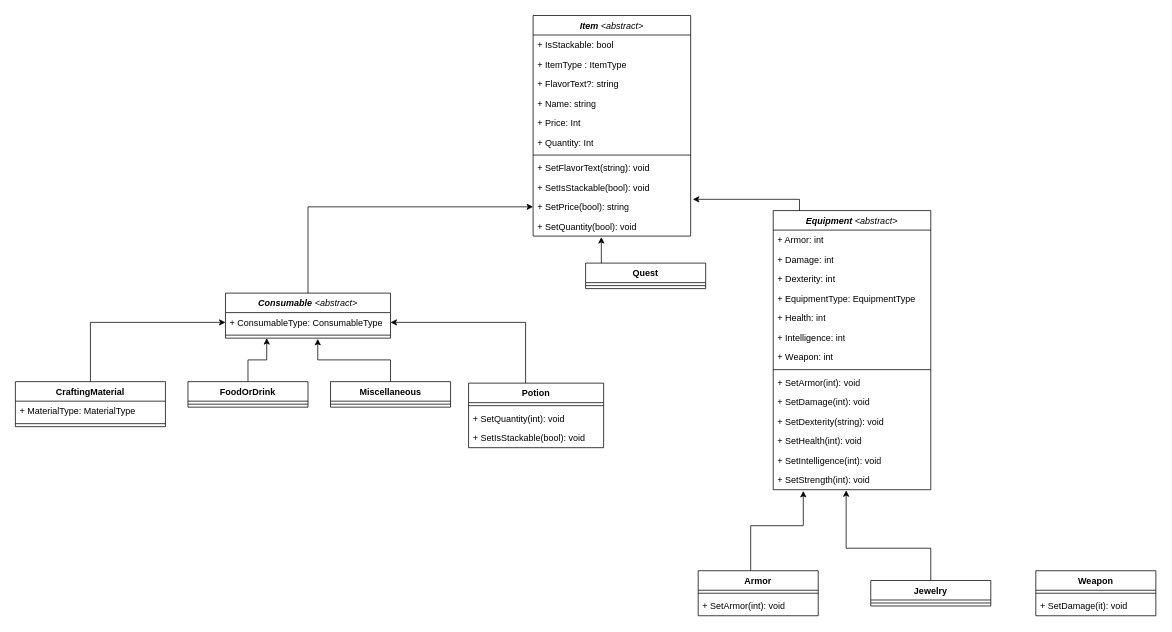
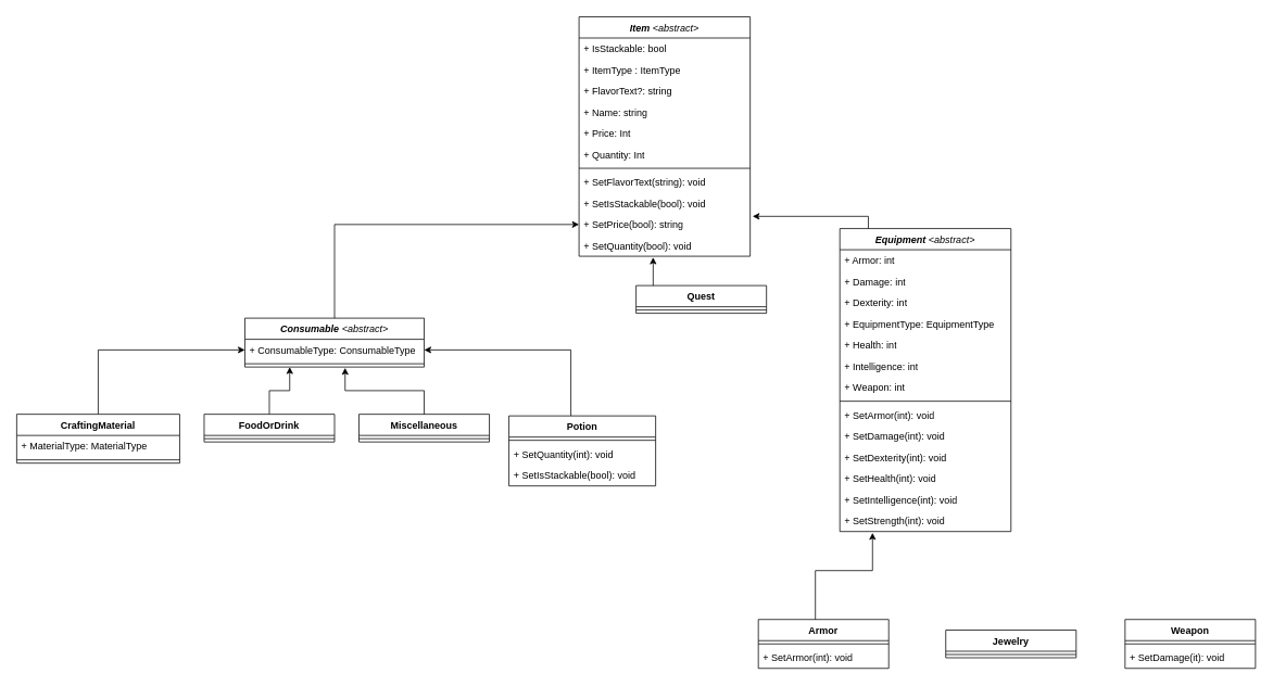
  <mxCell id="0" />
  <mxCell id="1" parent="0" />
  <mxCell id="2" value="&lt;i style=&quot;&quot;&gt;Item&lt;/i&gt;&lt;i style=&quot;font-weight: normal;&quot;&gt; &amp;lt;abstract&amp;gt;&lt;/i&gt;" style="swimlane;fontStyle=1;align=center;verticalAlign=top;childLayout=stackLayout;horizontal=1;startSize=26;horizontalStack=0;resizeParent=1;resizeParentMax=0;resizeLast=0;collapsible=1;marginBottom=0;whiteSpace=wrap;html=1;" parent="1" vertex="1"><mxGeometry x="710" y="20" width="210" height="294" as="geometry" /></mxCell>
  <mxCell id="3" value="+ IsStackable: bool" style="text;strokeColor=none;fillColor=none;align=left;verticalAlign=top;spacingLeft=4;spacingRight=4;overflow=hidden;rotatable=0;points=[[0,0.5],[1,0.5]];portConstraint=eastwest;whiteSpace=wrap;html=1;" vertex="1" parent="2"><mxGeometry y="26" width="210" height="26" as="geometry" /></mxCell>
  <mxCell id="4" value="+ ItemType : ItemType" style="text;strokeColor=none;fillColor=none;align=left;verticalAlign=top;spacingLeft=4;spacingRight=4;overflow=hidden;rotatable=0;points=[[0,0.5],[1,0.5]];portConstraint=eastwest;whiteSpace=wrap;html=1;" vertex="1" parent="2"><mxGeometry y="52" width="210" height="26" as="geometry" /></mxCell>
  <mxCell id="5" value="+ FlavorText?: string" style="text;strokeColor=none;fillColor=none;align=left;verticalAlign=top;spacingLeft=4;spacingRight=4;overflow=hidden;rotatable=0;points=[[0,0.5],[1,0.5]];portConstraint=eastwest;whiteSpace=wrap;html=1;" vertex="1" parent="2"><mxGeometry y="78" width="210" height="26" as="geometry" /></mxCell>
  <mxCell id="6" value="+ Name: string" style="text;strokeColor=none;fillColor=none;align=left;verticalAlign=top;spacingLeft=4;spacingRight=4;overflow=hidden;rotatable=0;points=[[0,0.5],[1,0.5]];portConstraint=eastwest;whiteSpace=wrap;html=1;" parent="2" vertex="1"><mxGeometry y="104" width="210" height="26" as="geometry" /></mxCell>
  <mxCell id="7" value="+ Price: Int" style="text;strokeColor=none;fillColor=none;align=left;verticalAlign=top;spacingLeft=4;spacingRight=4;overflow=hidden;rotatable=0;points=[[0,0.5],[1,0.5]];portConstraint=eastwest;whiteSpace=wrap;html=1;" vertex="1" parent="2"><mxGeometry y="130" width="210" height="26" as="geometry" /></mxCell>
  <mxCell id="8" value="+ Quantity: Int" style="text;strokeColor=none;fillColor=none;align=left;verticalAlign=top;spacingLeft=4;spacingRight=4;overflow=hidden;rotatable=0;points=[[0,0.5],[1,0.5]];portConstraint=eastwest;whiteSpace=wrap;html=1;" vertex="1" parent="2"><mxGeometry y="156" width="210" height="26" as="geometry" /></mxCell>
  <mxCell id="9" value="" style="line;strokeWidth=1;fillColor=none;align=left;verticalAlign=middle;spacingTop=-1;spacingLeft=3;spacingRight=3;rotatable=0;labelPosition=right;points=[];portConstraint=eastwest;strokeColor=inherit;" parent="2" vertex="1"><mxGeometry y="182" width="210" height="8" as="geometry" /></mxCell>
  <mxCell id="10" value="+ SetFlavorText(string): void" style="text;strokeColor=none;fillColor=none;align=left;verticalAlign=top;spacingLeft=4;spacingRight=4;overflow=hidden;rotatable=0;points=[[0,0.5],[1,0.5]];portConstraint=eastwest;whiteSpace=wrap;html=1;" vertex="1" parent="2"><mxGeometry y="190" width="210" height="26" as="geometry" /></mxCell>
  <mxCell id="11" value="+ SetIsStackable(bool): void" style="text;strokeColor=none;fillColor=none;align=left;verticalAlign=top;spacingLeft=4;spacingRight=4;overflow=hidden;rotatable=0;points=[[0,0.5],[1,0.5]];portConstraint=eastwest;whiteSpace=wrap;html=1;" vertex="1" parent="2"><mxGeometry y="216" width="210" height="26" as="geometry" /></mxCell>
  <mxCell id="12" value="+ SetPrice(bool): string" style="text;strokeColor=none;fillColor=none;align=left;verticalAlign=top;spacingLeft=4;spacingRight=4;overflow=hidden;rotatable=0;points=[[0,0.5],[1,0.5]];portConstraint=eastwest;whiteSpace=wrap;html=1;" vertex="1" parent="2"><mxGeometry y="242" width="210" height="26" as="geometry" /></mxCell>
  <mxCell id="13" value="+ SetQuantity(bool): void" style="text;strokeColor=none;fillColor=none;align=left;verticalAlign=top;spacingLeft=4;spacingRight=4;overflow=hidden;rotatable=0;points=[[0,0.5],[1,0.5]];portConstraint=eastwest;whiteSpace=wrap;html=1;" vertex="1" parent="2"><mxGeometry y="268" width="210" height="26" as="geometry" /></mxCell>
  <mxCell id="14" value="&lt;i&gt;Equipment &lt;span style=&quot;font-weight: normal;&quot;&gt;&amp;lt;abstract&amp;gt;&lt;/span&gt;&lt;/i&gt;" style="swimlane;fontStyle=1;align=center;verticalAlign=top;childLayout=stackLayout;horizontal=1;startSize=26;horizontalStack=0;resizeParent=1;resizeParentMax=0;resizeLast=0;collapsible=1;marginBottom=0;whiteSpace=wrap;html=1;" vertex="1" parent="1"><mxGeometry x="1030" y="280" width="210" height="372" as="geometry" /></mxCell>
  <mxCell id="15" value="+ Armor: int" style="text;strokeColor=none;fillColor=none;align=left;verticalAlign=top;spacingLeft=4;spacingRight=4;overflow=hidden;rotatable=0;points=[[0,0.5],[1,0.5]];portConstraint=eastwest;whiteSpace=wrap;html=1;" vertex="1" parent="14"><mxGeometry y="26" width="210" height="26" as="geometry" /></mxCell>
  <mxCell id="16" value="+ Damage: int" style="text;strokeColor=none;fillColor=none;align=left;verticalAlign=top;spacingLeft=4;spacingRight=4;overflow=hidden;rotatable=0;points=[[0,0.5],[1,0.5]];portConstraint=eastwest;whiteSpace=wrap;html=1;" vertex="1" parent="14"><mxGeometry y="52" width="210" height="26" as="geometry" /></mxCell>
  <mxCell id="17" value="+ Dexterity: int" style="text;strokeColor=none;fillColor=none;align=left;verticalAlign=top;spacingLeft=4;spacingRight=4;overflow=hidden;rotatable=0;points=[[0,0.5],[1,0.5]];portConstraint=eastwest;whiteSpace=wrap;html=1;" vertex="1" parent="14"><mxGeometry y="78" width="210" height="26" as="geometry" /></mxCell>
  <mxCell id="18" value="+ EquipmentType: EquipmentType" style="text;strokeColor=none;fillColor=none;align=left;verticalAlign=top;spacingLeft=4;spacingRight=4;overflow=hidden;rotatable=0;points=[[0,0.5],[1,0.5]];portConstraint=eastwest;whiteSpace=wrap;html=1;" vertex="1" parent="14"><mxGeometry y="104" width="210" height="26" as="geometry" /></mxCell>
  <mxCell id="19" value="+ Health: int" style="text;strokeColor=none;fillColor=none;align=left;verticalAlign=top;spacingLeft=4;spacingRight=4;overflow=hidden;rotatable=0;points=[[0,0.5],[1,0.5]];portConstraint=eastwest;whiteSpace=wrap;html=1;" vertex="1" parent="14"><mxGeometry y="130" width="210" height="26" as="geometry" /></mxCell>
  <mxCell id="20" value="+ Intelligence: int" style="text;strokeColor=none;fillColor=none;align=left;verticalAlign=top;spacingLeft=4;spacingRight=4;overflow=hidden;rotatable=0;points=[[0,0.5],[1,0.5]];portConstraint=eastwest;whiteSpace=wrap;html=1;" vertex="1" parent="14"><mxGeometry y="156" width="210" height="26" as="geometry" /></mxCell>
  <mxCell id="21" value="+ Weapon: int" style="text;strokeColor=none;fillColor=none;align=left;verticalAlign=top;spacingLeft=4;spacingRight=4;overflow=hidden;rotatable=0;points=[[0,0.5],[1,0.5]];portConstraint=eastwest;whiteSpace=wrap;html=1;" vertex="1" parent="14"><mxGeometry y="182" width="210" height="26" as="geometry" /></mxCell>
  <mxCell id="22" value="" style="line;strokeWidth=1;fillColor=none;align=left;verticalAlign=middle;spacingTop=-1;spacingLeft=3;spacingRight=3;rotatable=0;labelPosition=right;points=[];portConstraint=eastwest;strokeColor=inherit;" vertex="1" parent="14"><mxGeometry y="208" width="210" height="8" as="geometry" /></mxCell>
  <mxCell id="23" value="+ SetArmor(int): void" style="text;strokeColor=none;fillColor=none;align=left;verticalAlign=top;spacingLeft=4;spacingRight=4;overflow=hidden;rotatable=0;points=[[0,0.5],[1,0.5]];portConstraint=eastwest;whiteSpace=wrap;html=1;" vertex="1" parent="14"><mxGeometry y="216" width="210" height="26" as="geometry" /></mxCell>
  <mxCell id="24" value="+ SetDamage(int): void" style="text;strokeColor=none;fillColor=none;align=left;verticalAlign=top;spacingLeft=4;spacingRight=4;overflow=hidden;rotatable=0;points=[[0,0.5],[1,0.5]];portConstraint=eastwest;whiteSpace=wrap;html=1;" vertex="1" parent="14"><mxGeometry y="242" width="210" height="26" as="geometry" /></mxCell>
- <mxCell id="25" value="+ SetDexterity(string): void" style="text;strokeColor=none;fillColor=none;align=left;verticalAlign=top;spacingLeft=4;spacingRight=4;overflow=hidden;rotatable=0;points=[[0,0.5],[1,0.5]];portConstraint=eastwest;whiteSpace=wrap;html=1;" vertex="1" parent="14"><mxGeometry y="268" width="210" height="26" as="geometry" /></mxCell>
+ <mxCell id="25" value="+ SetDexterity(int): void" style="text;strokeColor=none;fillColor=none;align=left;verticalAlign=top;spacingLeft=4;spacingRight=4;overflow=hidden;rotatable=0;points=[[0,0.5],[1,0.5]];portConstraint=eastwest;whiteSpace=wrap;html=1;" vertex="1" parent="14"><mxGeometry y="268" width="210" height="26" as="geometry" /></mxCell>
  <mxCell id="26" value="+ SetHealth(int): void" style="text;strokeColor=none;fillColor=none;align=left;verticalAlign=top;spacingLeft=4;spacingRight=4;overflow=hidden;rotatable=0;points=[[0,0.5],[1,0.5]];portConstraint=eastwest;whiteSpace=wrap;html=1;" vertex="1" parent="14"><mxGeometry y="294" width="210" height="26" as="geometry" /></mxCell>
  <mxCell id="27" value="+ SetIntelligence(int): void" style="text;strokeColor=none;fillColor=none;align=left;verticalAlign=top;spacingLeft=4;spacingRight=4;overflow=hidden;rotatable=0;points=[[0,0.5],[1,0.5]];portConstraint=eastwest;whiteSpace=wrap;html=1;" vertex="1" parent="14"><mxGeometry y="320" width="210" height="26" as="geometry" /></mxCell>
  <mxCell id="28" value="+ SetStrength(int): void" style="text;strokeColor=none;fillColor=none;align=left;verticalAlign=top;spacingLeft=4;spacingRight=4;overflow=hidden;rotatable=0;points=[[0,0.5],[1,0.5]];portConstraint=eastwest;whiteSpace=wrap;html=1;" vertex="1" parent="14"><mxGeometry y="346" width="210" height="26" as="geometry" /></mxCell>
  <mxCell id="29" style="edgeStyle=orthogonalEdgeStyle;rounded=0;orthogonalLoop=1;jettySize=auto;html=1;entryX=1.014;entryY=0.115;entryDx=0;entryDy=0;entryPerimeter=0;" edge="1" parent="1" source="14" target="12"><mxGeometry relative="1" as="geometry"><Array as="points"><mxPoint x="1065" y="265" /></Array></mxGeometry></mxCell>
  <mxCell id="30" value="Armor" style="swimlane;fontStyle=1;align=center;verticalAlign=top;childLayout=stackLayout;horizontal=1;startSize=26;horizontalStack=0;resizeParent=1;resizeParentMax=0;resizeLast=0;collapsible=1;marginBottom=0;whiteSpace=wrap;html=1;" vertex="1" parent="1"><mxGeometry x="930" y="760" width="160" height="60" as="geometry" /></mxCell>
  <mxCell id="31" value="" style="line;strokeWidth=1;fillColor=none;align=left;verticalAlign=middle;spacingTop=-1;spacingLeft=3;spacingRight=3;rotatable=0;labelPosition=right;points=[];portConstraint=eastwest;strokeColor=inherit;" vertex="1" parent="30"><mxGeometry y="26" width="160" height="8" as="geometry" /></mxCell>
  <mxCell id="32" value="+ SetArmor(int): void" style="text;strokeColor=none;fillColor=none;align=left;verticalAlign=top;spacingLeft=4;spacingRight=4;overflow=hidden;rotatable=0;points=[[0,0.5],[1,0.5]];portConstraint=eastwest;whiteSpace=wrap;html=1;" vertex="1" parent="30"><mxGeometry y="34" width="160" height="26" as="geometry" /></mxCell>
  <mxCell id="33" value="Weapon" style="swimlane;fontStyle=1;align=center;verticalAlign=top;childLayout=stackLayout;horizontal=1;startSize=26;horizontalStack=0;resizeParent=1;resizeParentMax=0;resizeLast=0;collapsible=1;marginBottom=0;whiteSpace=wrap;html=1;" vertex="1" parent="1"><mxGeometry x="1380" y="760" width="160" height="60" as="geometry" /></mxCell>
  <mxCell id="34" value="" style="line;strokeWidth=1;fillColor=none;align=left;verticalAlign=middle;spacingTop=-1;spacingLeft=3;spacingRight=3;rotatable=0;labelPosition=right;points=[];portConstraint=eastwest;strokeColor=inherit;" vertex="1" parent="33"><mxGeometry y="26" width="160" height="8" as="geometry" /></mxCell>
  <mxCell id="35" value="+ SetDamage(it): void" style="text;strokeColor=none;fillColor=none;align=left;verticalAlign=top;spacingLeft=4;spacingRight=4;overflow=hidden;rotatable=0;points=[[0,0.5],[1,0.5]];portConstraint=eastwest;whiteSpace=wrap;html=1;" vertex="1" parent="33"><mxGeometry y="34" width="160" height="26" as="geometry" /></mxCell>
  <mxCell id="36" style="edgeStyle=orthogonalEdgeStyle;rounded=0;orthogonalLoop=1;jettySize=auto;html=1;entryX=0.191;entryY=1.064;entryDx=0;entryDy=0;entryPerimeter=0;" edge="1" parent="1" source="30" target="28"><mxGeometry relative="1" as="geometry"><Array as="points"><mxPoint x="1000" y="700" /><mxPoint x="1070" y="700" /></Array></mxGeometry></mxCell>
  <mxCell id="37" value="&lt;i&gt;Consumable &lt;span style=&quot;font-weight: normal;&quot;&gt;&amp;lt;abstract&amp;gt;&lt;/span&gt;&lt;/i&gt;" style="swimlane;fontStyle=1;align=center;verticalAlign=top;childLayout=stackLayout;horizontal=1;startSize=26;horizontalStack=0;resizeParent=1;resizeParentMax=0;resizeLast=0;collapsible=1;marginBottom=0;whiteSpace=wrap;html=1;" vertex="1" parent="1"><mxGeometry x="300" y="390" width="220" height="60" as="geometry" /></mxCell>
  <mxCell id="38" value="+ ConsumableType: ConsumableType" style="text;strokeColor=none;fillColor=none;align=left;verticalAlign=top;spacingLeft=4;spacingRight=4;overflow=hidden;rotatable=0;points=[[0,0.5],[1,0.5]];portConstraint=eastwest;whiteSpace=wrap;html=1;" vertex="1" parent="37"><mxGeometry y="26" width="220" height="26" as="geometry" /></mxCell>
  <mxCell id="39" value="" style="line;strokeWidth=1;fillColor=none;align=left;verticalAlign=middle;spacingTop=-1;spacingLeft=3;spacingRight=3;rotatable=0;labelPosition=right;points=[];portConstraint=eastwest;strokeColor=inherit;" vertex="1" parent="37"><mxGeometry y="52" width="220" height="8" as="geometry" /></mxCell>
  <mxCell id="40" style="edgeStyle=orthogonalEdgeStyle;rounded=0;orthogonalLoop=1;jettySize=auto;html=1;entryX=1;entryY=0.5;entryDx=0;entryDy=0;" edge="1" parent="1" source="41" target="38"><mxGeometry relative="1" as="geometry"><Array as="points"><mxPoint x="700" y="429" /></Array></mxGeometry></mxCell>
  <mxCell id="41" value="Potion" style="swimlane;fontStyle=1;align=center;verticalAlign=top;childLayout=stackLayout;horizontal=1;startSize=26;horizontalStack=0;resizeParent=1;resizeParentMax=0;resizeLast=0;collapsible=1;marginBottom=0;whiteSpace=wrap;html=1;" vertex="1" parent="1"><mxGeometry x="624" y="510" width="180" height="86" as="geometry" /></mxCell>
  <mxCell id="42" value="" style="line;strokeWidth=1;fillColor=none;align=left;verticalAlign=middle;spacingTop=-1;spacingLeft=3;spacingRight=3;rotatable=0;labelPosition=right;points=[];portConstraint=eastwest;strokeColor=inherit;" vertex="1" parent="41"><mxGeometry y="26" width="180" height="8" as="geometry" /></mxCell>
  <mxCell id="43" value="+ SetQuantity(int): void" style="text;strokeColor=none;fillColor=none;align=left;verticalAlign=top;spacingLeft=4;spacingRight=4;overflow=hidden;rotatable=0;points=[[0,0.5],[1,0.5]];portConstraint=eastwest;whiteSpace=wrap;html=1;" vertex="1" parent="41"><mxGeometry y="34" width="180" height="26" as="geometry" /></mxCell>
  <mxCell id="44" value="+ SetIsStackable(bool): void" style="text;strokeColor=none;fillColor=none;align=left;verticalAlign=top;spacingLeft=4;spacingRight=4;overflow=hidden;rotatable=0;points=[[0,0.5],[1,0.5]];portConstraint=eastwest;whiteSpace=wrap;html=1;" vertex="1" parent="41"><mxGeometry y="60" width="180" height="26" as="geometry" /></mxCell>
  <mxCell id="45" style="edgeStyle=orthogonalEdgeStyle;rounded=0;orthogonalLoop=1;jettySize=auto;html=1;entryX=0;entryY=0.5;entryDx=0;entryDy=0;" edge="1" parent="1" source="37" target="12"><mxGeometry relative="1" as="geometry"><Array as="points"><mxPoint x="410" y="275" /></Array></mxGeometry></mxCell>
  <mxCell id="46" value="Quest" style="swimlane;fontStyle=1;align=center;verticalAlign=top;childLayout=stackLayout;horizontal=1;startSize=26;horizontalStack=0;resizeParent=1;resizeParentMax=0;resizeLast=0;collapsible=1;marginBottom=0;whiteSpace=wrap;html=1;" vertex="1" parent="1"><mxGeometry x="780" y="350" width="160" height="34" as="geometry" /></mxCell>
  <mxCell id="47" value="" style="line;strokeWidth=1;fillColor=none;align=left;verticalAlign=middle;spacingTop=-1;spacingLeft=3;spacingRight=3;rotatable=0;labelPosition=right;points=[];portConstraint=eastwest;strokeColor=inherit;" vertex="1" parent="46"><mxGeometry y="26" width="160" height="8" as="geometry" /></mxCell>
  <mxCell id="48" style="edgeStyle=orthogonalEdgeStyle;rounded=0;orthogonalLoop=1;jettySize=auto;html=1;entryX=0.433;entryY=1.051;entryDx=0;entryDy=0;entryPerimeter=0;" edge="1" parent="1" source="46" target="13"><mxGeometry relative="1" as="geometry"><Array as="points"><mxPoint x="800" y="352" /><mxPoint x="801" y="352" /></Array></mxGeometry></mxCell>
  <mxCell id="49" style="edgeStyle=orthogonalEdgeStyle;rounded=0;orthogonalLoop=1;jettySize=auto;html=1;entryX=0;entryY=0.5;entryDx=0;entryDy=0;" edge="1" parent="1" source="50" target="38"><mxGeometry relative="1" as="geometry" /></mxCell>
  <mxCell id="50" value="CraftingMaterial" style="swimlane;fontStyle=1;align=center;verticalAlign=top;childLayout=stackLayout;horizontal=1;startSize=26;horizontalStack=0;resizeParent=1;resizeParentMax=0;resizeLast=0;collapsible=1;marginBottom=0;whiteSpace=wrap;html=1;" vertex="1" parent="1"><mxGeometry x="20" y="508" width="200" height="60" as="geometry" /></mxCell>
  <mxCell id="51" value="+ MaterialType: MaterialType" style="text;strokeColor=none;fillColor=none;align=left;verticalAlign=top;spacingLeft=4;spacingRight=4;overflow=hidden;rotatable=0;points=[[0,0.5],[1,0.5]];portConstraint=eastwest;whiteSpace=wrap;html=1;" vertex="1" parent="50"><mxGeometry y="26" width="200" height="26" as="geometry" /></mxCell>
  <mxCell id="52" value="" style="line;strokeWidth=1;fillColor=none;align=left;verticalAlign=middle;spacingTop=-1;spacingLeft=3;spacingRight=3;rotatable=0;labelPosition=right;points=[];portConstraint=eastwest;strokeColor=inherit;" vertex="1" parent="50"><mxGeometry y="52" width="200" height="8" as="geometry" /></mxCell>
  <mxCell id="53" style="edgeStyle=orthogonalEdgeStyle;rounded=0;orthogonalLoop=1;jettySize=auto;html=1;entryX=0.25;entryY=1;entryDx=0;entryDy=0;" edge="1" parent="1" source="54" target="37"><mxGeometry relative="1" as="geometry" /></mxCell>
  <mxCell id="54" value="FoodOrDrink" style="swimlane;fontStyle=1;align=center;verticalAlign=top;childLayout=stackLayout;horizontal=1;startSize=26;horizontalStack=0;resizeParent=1;resizeParentMax=0;resizeLast=0;collapsible=1;marginBottom=0;whiteSpace=wrap;html=1;" vertex="1" parent="1"><mxGeometry x="250" y="508" width="160" height="34" as="geometry" /></mxCell>
  <mxCell id="55" value="" style="line;strokeWidth=1;fillColor=none;align=left;verticalAlign=middle;spacingTop=-1;spacingLeft=3;spacingRight=3;rotatable=0;labelPosition=right;points=[];portConstraint=eastwest;strokeColor=inherit;" vertex="1" parent="54"><mxGeometry y="26" width="160" height="8" as="geometry" /></mxCell>
  <mxCell id="56" value="Miscellaneous" style="swimlane;fontStyle=1;align=center;verticalAlign=top;childLayout=stackLayout;horizontal=1;startSize=26;horizontalStack=0;resizeParent=1;resizeParentMax=0;resizeLast=0;collapsible=1;marginBottom=0;whiteSpace=wrap;html=1;" vertex="1" parent="1"><mxGeometry x="440" y="508" width="160" height="34" as="geometry" /></mxCell>
  <mxCell id="57" value="" style="line;strokeWidth=1;fillColor=none;align=left;verticalAlign=middle;spacingTop=-1;spacingLeft=3;spacingRight=3;rotatable=0;labelPosition=right;points=[];portConstraint=eastwest;strokeColor=inherit;" vertex="1" parent="56"><mxGeometry y="26" width="160" height="8" as="geometry" /></mxCell>
  <mxCell id="58" value="Jewelry" style="swimlane;fontStyle=1;align=center;verticalAlign=top;childLayout=stackLayout;horizontal=1;startSize=26;horizontalStack=0;resizeParent=1;resizeParentMax=0;resizeLast=0;collapsible=1;marginBottom=0;whiteSpace=wrap;html=1;" vertex="1" parent="1"><mxGeometry x="1160" y="773" width="160" height="34" as="geometry" /></mxCell>
  <mxCell id="59" value="" style="line;strokeWidth=1;fillColor=none;align=left;verticalAlign=middle;spacingTop=-1;spacingLeft=3;spacingRight=3;rotatable=0;labelPosition=right;points=[];portConstraint=eastwest;strokeColor=inherit;" vertex="1" parent="58"><mxGeometry y="26" width="160" height="8" as="geometry" /></mxCell>
- <mxCell id="60" style="edgeStyle=orthogonalEdgeStyle;rounded=0;orthogonalLoop=1;jettySize=auto;html=1;entryX=0.463;entryY=1.032;entryDx=0;entryDy=0;entryPerimeter=0;" edge="1" parent="1" source="58" target="28"><mxGeometry relative="1" as="geometry"><Array as="points"><mxPoint x="1240" y="730" /><mxPoint x="1127" y="730" /></Array></mxGeometry></mxCell>
  <mxCell id="61" style="edgeStyle=orthogonalEdgeStyle;rounded=0;orthogonalLoop=1;jettySize=auto;html=1;entryX=0.559;entryY=1.125;entryDx=0;entryDy=0;entryPerimeter=0;" edge="1" parent="1" source="56" target="39"><mxGeometry relative="1" as="geometry" /></mxCell>
